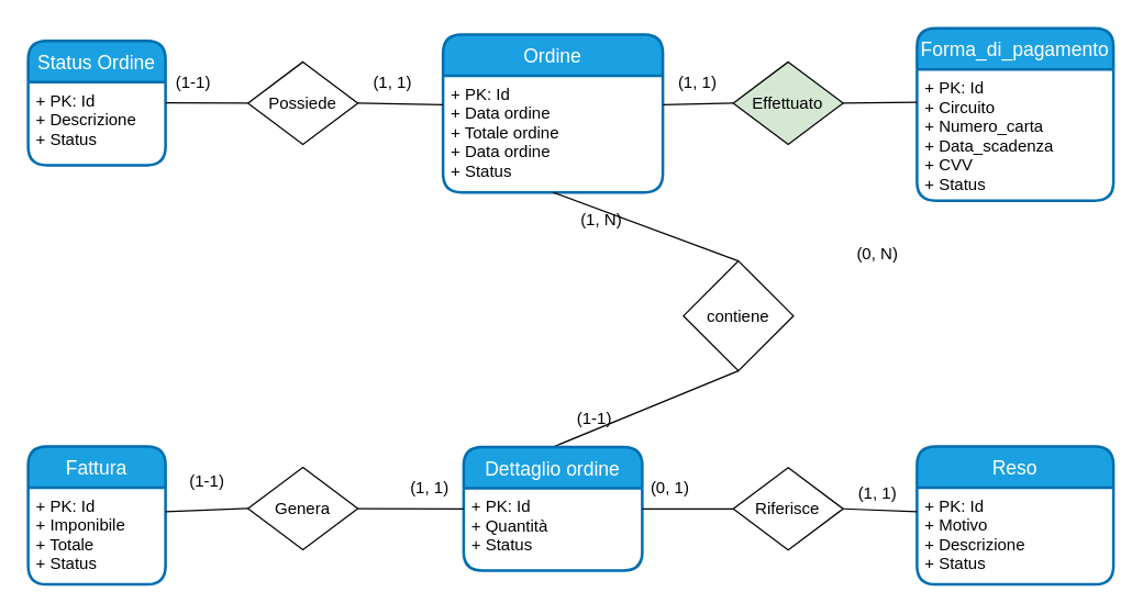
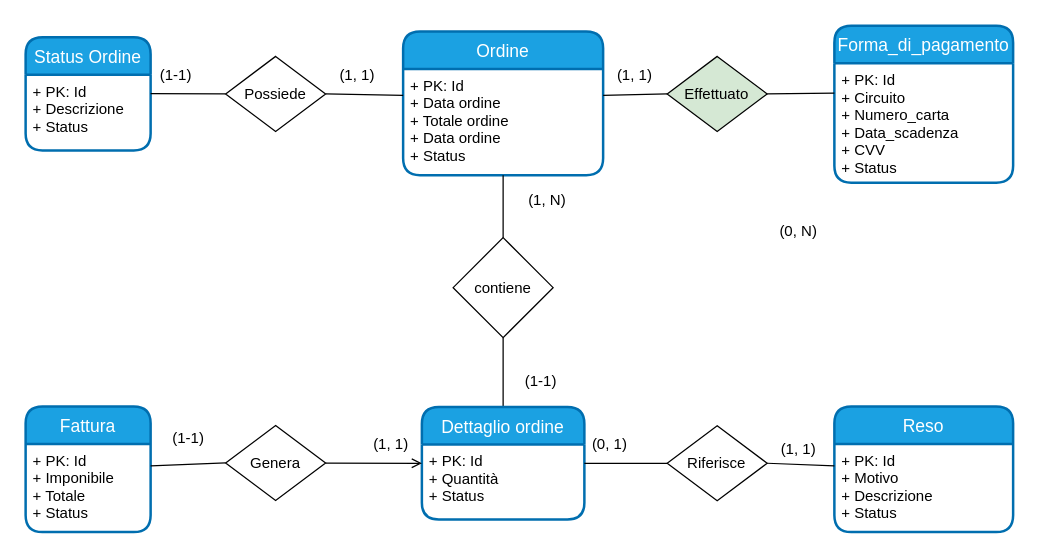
  <mxCell id="0" />
  <mxCell id="1" parent="0" />
  <mxCell id="2" value="Forma_di_pagamento" style="swimlane;childLayout=stackLayout;horizontal=1;startSize=30;horizontalStack=0;rounded=1;fontSize=14;fontStyle=0;strokeWidth=2;resizeParent=0;resizeLast=1;shadow=0;dashed=0;align=center;fillColor=#1ba1e2;fontColor=#ffffff;strokeColor=#006EAF;" parent="1" vertex="1"><mxGeometry x="667" y="20" width="143" height="125.5" as="geometry" /></mxCell>
  <mxCell id="3" style="edgeStyle=none;html=1;" parent="2" source="4" target="2" edge="1"><mxGeometry relative="1" as="geometry" /></mxCell>
  <mxCell id="4" value="+ PK: Id&#10;+ Circuito&#10;+ Numero_carta&#10;+ Data_scadenza&#10;+ CVV&#10;+ Status&#10;&#10;&#10;" style="align=left;strokeColor=none;fillColor=none;spacingLeft=4;fontSize=12;verticalAlign=top;resizable=0;rotatable=0;part=1;" parent="2" vertex="1"><mxGeometry y="30" width="143" height="95.5" as="geometry" /></mxCell>
  <mxCell id="5" style="edgeStyle=none;html=1;exitX=0.5;exitY=1;exitDx=0;exitDy=0;entryX=0.5;entryY=0;entryDx=0;entryDy=0;endArrow=none;endFill=0;" parent="1" source="6" target="24" edge="1"><mxGeometry relative="1" as="geometry" /></mxCell>
- <mxCell id="6" value="contiene" style="rhombus;whiteSpace=wrap;html=1;" parent="1" vertex="1"><mxGeometry x="497" y="189.5" width="80" height="80" as="geometry" /></mxCell>
+ <mxCell id="6" value="contiene" style="rhombus;whiteSpace=wrap;html=1;" parent="1" vertex="1"><mxGeometry x="362" y="189.5" width="80" height="80" as="geometry" /></mxCell>
  <mxCell id="7" value="(1-1)" style="text;html=1;align=center;verticalAlign=middle;resizable=0;points=[];autosize=1;strokeColor=none;fillColor=none;" parent="1" vertex="1"><mxGeometry x="412" y="295" width="40" height="20" as="geometry" /></mxCell>
  <mxCell id="8" value="(0, N)" style="text;html=1;align=center;verticalAlign=middle;resizable=0;points=[];autosize=1;strokeColor=none;fillColor=none;" parent="1" vertex="1"><mxGeometry x="613.25" y="174.5" width="50" height="20" as="geometry" /></mxCell>
  <mxCell id="9" value="Ordine" style="swimlane;childLayout=stackLayout;horizontal=1;startSize=30;horizontalStack=0;rounded=1;fontSize=14;fontStyle=0;strokeWidth=2;resizeParent=0;resizeLast=1;shadow=0;dashed=0;align=center;fillColor=#1ba1e2;fontColor=#ffffff;strokeColor=#006EAF;" parent="1" vertex="1"><mxGeometry x="322" y="24.5" width="160" height="115" as="geometry" /></mxCell>
  <mxCell id="10" value="+ PK: Id&#10;+ Data ordine&#10;+ Totale ordine&#10;+ Data ordine&#10;+ Status" style="align=left;strokeColor=none;fillColor=none;spacingLeft=4;fontSize=12;verticalAlign=top;resizable=0;rotatable=0;part=1;" parent="9" vertex="1"><mxGeometry y="30" width="160" height="85" as="geometry" /></mxCell>
  <mxCell id="11" value="Status Ordine" style="swimlane;childLayout=stackLayout;horizontal=1;startSize=30;horizontalStack=0;rounded=1;fontSize=14;fontStyle=0;strokeWidth=2;resizeParent=0;resizeLast=1;shadow=0;dashed=0;align=center;fillColor=#1ba1e2;fontColor=#ffffff;strokeColor=#006EAF;" parent="1" vertex="1"><mxGeometry x="20" y="29.25" width="100" height="90.5" as="geometry" /></mxCell>
  <mxCell id="12" value="+ PK: Id&#10;+ Descrizione&#10;+ Status&#10;" style="align=left;strokeColor=none;fillColor=none;spacingLeft=4;fontSize=12;verticalAlign=top;resizable=0;rotatable=0;part=1;" parent="11" vertex="1"><mxGeometry y="30" width="100" height="60.5" as="geometry" /></mxCell>
  <mxCell id="13" style="edgeStyle=none;html=1;entryX=0.5;entryY=1;entryDx=0;entryDy=0;endArrow=none;endFill=0;exitX=0.5;exitY=0;exitDx=0;exitDy=0;" parent="1" source="6" target="10" edge="1"><mxGeometry relative="1" as="geometry"><mxPoint x="137" y="289.5" as="sourcePoint" /></mxGeometry></mxCell>
  <mxCell id="14" value="(1-1)" style="text;html=1;align=center;verticalAlign=middle;resizable=0;points=[];autosize=1;strokeColor=none;fillColor=none;" parent="1" vertex="1"><mxGeometry x="120" y="49.5" width="40" height="20" as="geometry" /></mxCell>
  <mxCell id="15" value="(1, 1)" style="text;html=1;align=center;verticalAlign=middle;resizable=0;points=[];autosize=1;strokeColor=none;fillColor=none;" parent="1" vertex="1"><mxGeometry x="260" y="44.5" width="50" height="30" as="geometry" /></mxCell>
  <mxCell id="16" value="(1, N)" style="text;html=1;align=center;verticalAlign=middle;resizable=0;points=[];autosize=1;strokeColor=none;fillColor=none;" parent="1" vertex="1"><mxGeometry x="412" y="144.5" width="50" height="30" as="geometry" /></mxCell>
  <mxCell id="17" style="edgeStyle=none;html=1;exitX=0;exitY=0.25;exitDx=0;exitDy=0;endArrow=none;endFill=0;entryX=1;entryY=0.5;entryDx=0;entryDy=0;" parent="1" source="10" target="19" edge="1"><mxGeometry relative="1" as="geometry"><mxPoint x="187" y="69.5" as="targetPoint" /></mxGeometry></mxCell>
  <mxCell id="18" style="edgeStyle=none;html=1;exitX=0;exitY=0.5;exitDx=0;exitDy=0;entryX=1;entryY=0.25;entryDx=0;entryDy=0;endArrow=none;endFill=0;" parent="1" source="19" target="12" edge="1"><mxGeometry relative="1" as="geometry"><Array as="points" /></mxGeometry></mxCell>
  <mxCell id="19" value="Possiede" style="rhombus;whiteSpace=wrap;html=1;" parent="1" vertex="1"><mxGeometry x="180" y="44.5" width="80" height="60" as="geometry" /></mxCell>
  <mxCell id="20" style="edgeStyle=none;html=1;endArrow=none;endFill=0;entryX=1;entryY=0.5;entryDx=0;entryDy=0;exitX=0;exitY=0.25;exitDx=0;exitDy=0;" parent="1" source="4" target="22" edge="1"><mxGeometry relative="1" as="geometry"><mxPoint x="587" y="69.5" as="targetPoint" /><Array as="points" /><mxPoint x="670" y="75" as="sourcePoint" /></mxGeometry></mxCell>
  <mxCell id="21" style="edgeStyle=none;html=1;exitX=0;exitY=0.5;exitDx=0;exitDy=0;entryX=1;entryY=0.25;entryDx=0;entryDy=0;endArrow=none;endFill=0;" parent="1" source="22" target="10" edge="1"><mxGeometry relative="1" as="geometry" /></mxCell>
  <mxCell id="22" value="Effettuato" style="rhombus;whiteSpace=wrap;html=1;fillColor=#d5e8d4;" parent="1" vertex="1"><mxGeometry x="533.25" y="44.5" width="80" height="60" as="geometry" /></mxCell>
  <mxCell id="23" value="(1, 1)" style="text;html=1;align=center;verticalAlign=middle;resizable=0;points=[];autosize=1;strokeColor=none;fillColor=none;" parent="1" vertex="1"><mxGeometry x="482" y="44.5" width="50" height="30" as="geometry" /></mxCell>
  <mxCell id="24" value="Dettaglio ordine" style="swimlane;childLayout=stackLayout;horizontal=1;startSize=30;horizontalStack=0;rounded=1;fontSize=14;fontStyle=0;strokeWidth=2;resizeParent=0;resizeLast=1;shadow=0;dashed=0;align=center;fillColor=#1ba1e2;fontColor=#ffffff;strokeColor=#006EAF;" parent="1" vertex="1"><mxGeometry x="337" y="325" width="130" height="90" as="geometry" /></mxCell>
  <mxCell id="25" value="+ PK: Id&#10;+ Quantità&#10;+ Status&#10;&#10;" style="align=left;strokeColor=none;fillColor=none;spacingLeft=4;fontSize=12;verticalAlign=top;resizable=0;rotatable=0;part=1;" parent="24" vertex="1"><mxGeometry y="30" width="130" height="60" as="geometry" /></mxCell>
  <mxCell id="26" value="Fattura" style="swimlane;childLayout=stackLayout;horizontal=1;startSize=30;horizontalStack=0;rounded=1;fontSize=14;fontStyle=0;strokeWidth=2;resizeParent=0;resizeLast=1;shadow=0;dashed=0;align=center;fillColor=#1ba1e2;fontColor=#ffffff;strokeColor=#006EAF;" vertex="1" parent="1"><mxGeometry x="20" y="324.5" width="100" height="100.5" as="geometry" /></mxCell>
  <mxCell id="27" value="+ PK: Id&#10;+ Imponibile&#10;+ Totale&#10;+ Status" style="align=left;strokeColor=none;fillColor=none;spacingLeft=4;fontSize=12;verticalAlign=top;resizable=0;rotatable=0;part=1;" vertex="1" parent="26"><mxGeometry y="30" width="100" height="70.5" as="geometry" /></mxCell>
  <mxCell id="28" value="(1-1)" style="text;html=1;align=center;verticalAlign=middle;resizable=0;points=[];autosize=1;strokeColor=none;fillColor=none;" vertex="1" parent="1"><mxGeometry x="130" y="339.75" width="40" height="20" as="geometry" /></mxCell>
  <mxCell id="29" style="edgeStyle=none;html=1;exitX=0;exitY=0.5;exitDx=0;exitDy=0;entryX=1;entryY=0.25;entryDx=0;entryDy=0;endArrow=none;endFill=0;" edge="1" parent="1" source="31" target="27"><mxGeometry relative="1" as="geometry"><Array as="points" /></mxGeometry></mxCell>
- <mxCell id="30" style="edgeStyle=none;html=1;entryX=0;entryY=0.5;entryDx=0;entryDy=0;endArrow=none;endFill=0;" edge="1" parent="1" source="31" target="24"><mxGeometry relative="1" as="geometry" /></mxCell>
+ <mxCell id="30" style="edgeStyle=none;html=1;entryX=0;entryY=0.5;entryDx=0;entryDy=0;endArrow=open;endFill=0;" edge="1" parent="1" source="31" target="24"><mxGeometry relative="1" as="geometry" /></mxCell>
  <mxCell id="31" value="Genera" style="rhombus;whiteSpace=wrap;html=1;" vertex="1" parent="1"><mxGeometry x="180" y="339.75" width="80" height="60" as="geometry" /></mxCell>
  <mxCell id="32" value="(1, 1)" style="text;html=1;align=center;verticalAlign=middle;resizable=0;points=[];autosize=1;strokeColor=none;fillColor=none;" vertex="1" parent="1"><mxGeometry x="287" y="340" width="50" height="30" as="geometry" /></mxCell>
  <mxCell id="33" value="Reso" style="swimlane;childLayout=stackLayout;horizontal=1;startSize=30;horizontalStack=0;rounded=1;fontSize=14;fontStyle=0;strokeWidth=2;resizeParent=0;resizeLast=1;shadow=0;dashed=0;align=center;fillColor=#1ba1e2;fontColor=#ffffff;strokeColor=#006EAF;" vertex="1" parent="1"><mxGeometry x="667" y="324.5" width="143" height="100.5" as="geometry" /></mxCell>
  <mxCell id="34" style="edgeStyle=none;html=1;" edge="1" parent="33" source="35" target="33"><mxGeometry relative="1" as="geometry" /></mxCell>
  <mxCell id="35" value="+ PK: Id&#10;+ Motivo&#10;+ Descrizione&#10;+ Status&#10;&#10;&#10;" style="align=left;strokeColor=none;fillColor=none;spacingLeft=4;fontSize=12;verticalAlign=top;resizable=0;rotatable=0;part=1;" vertex="1" parent="33"><mxGeometry y="30" width="143" height="70.5" as="geometry" /></mxCell>
  <mxCell id="36" value="(1, 1)" style="text;html=1;align=center;verticalAlign=middle;resizable=0;points=[];autosize=1;strokeColor=none;fillColor=none;" vertex="1" parent="1"><mxGeometry x="613.25" y="344" width="50" height="30" as="geometry" /></mxCell>
  <mxCell id="37" style="edgeStyle=none;html=1;endArrow=none;endFill=0;entryX=1;entryY=0.5;entryDx=0;entryDy=0;exitX=0;exitY=0.25;exitDx=0;exitDy=0;" edge="1" source="35" target="39" parent="1"><mxGeometry relative="1" as="geometry"><mxPoint x="587" y="374" as="targetPoint" /><Array as="points" /><mxPoint x="670" y="379.5" as="sourcePoint" /></mxGeometry></mxCell>
  <mxCell id="38" style="edgeStyle=none;html=1;entryX=1;entryY=0.25;entryDx=0;entryDy=0;endArrow=none;endFill=0;" edge="1" parent="1" source="39" target="25"><mxGeometry relative="1" as="geometry" /></mxCell>
  <mxCell id="39" value="Riferisce" style="rhombus;whiteSpace=wrap;html=1;" vertex="1" parent="1"><mxGeometry x="533.25" y="340" width="80" height="60" as="geometry" /></mxCell>
  <mxCell id="40" value="(0, 1)" style="text;html=1;align=center;verticalAlign=middle;resizable=0;points=[];autosize=1;strokeColor=none;fillColor=none;" vertex="1" parent="1"><mxGeometry x="462" y="340" width="50" height="30" as="geometry" /></mxCell>
